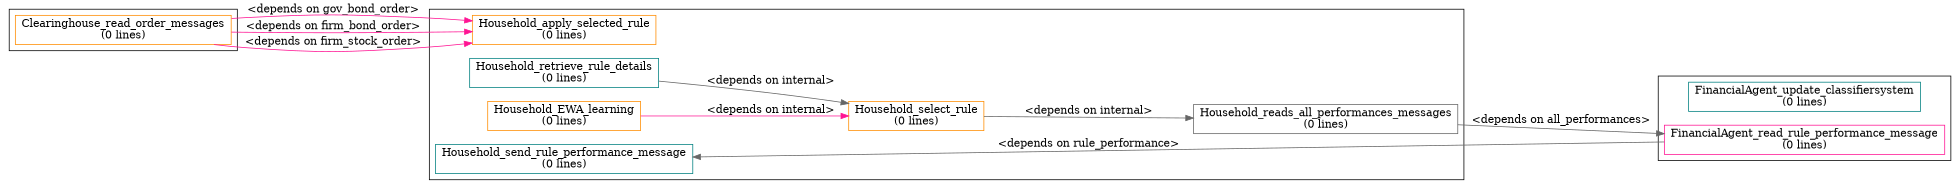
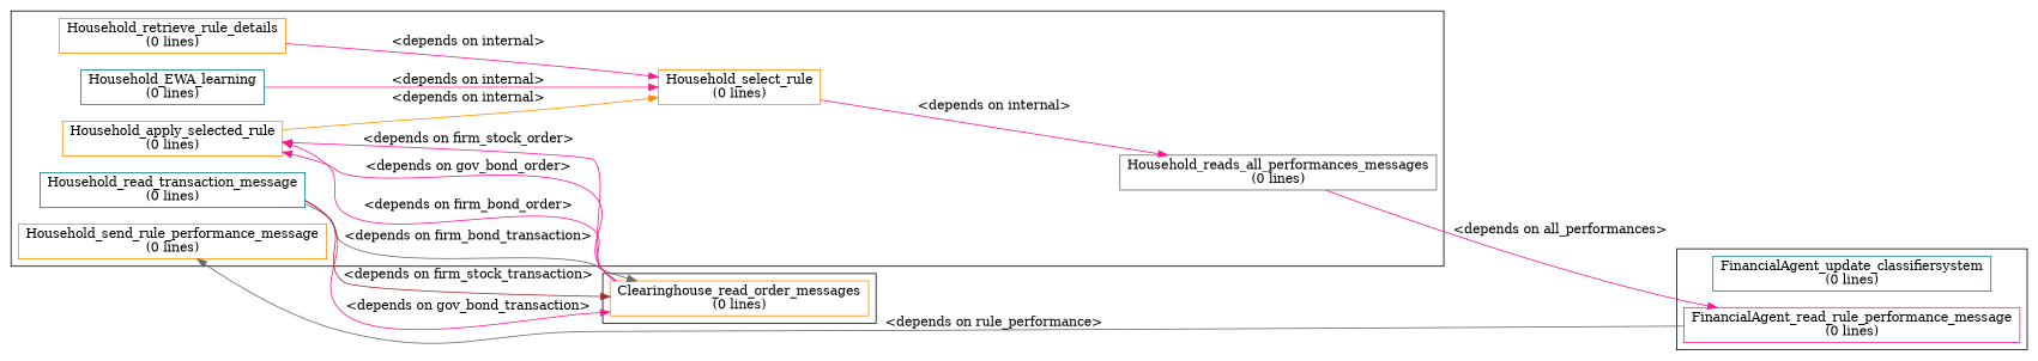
  digraph {
    rankdir=LR
    node [color=darkorange shape=rect]
    edge [color=deeppink]
+   n1 [color=teal height=0.000000 label="Household_read_transaction_message\n(0 lines)"]
    n2 [height=0.000000 label="Household_apply_selected_rule\n(0 lines)"]
-   n3 [color=teal height=0.000000 label="Household_retrieve_rule_details\n(0 lines)"]
-   n4 [height=0.000000 label="Household_EWA_learning\n(0 lines)"]
+   n3 [height=0.000000 label="Household_retrieve_rule_details\n(0 lines)"]
+   n4 [color=teal height=0.000000 label="Household_EWA_learning\n(0 lines)"]
    n5 [height=0.000000 label="Household_select_rule\n(0 lines)"]
    n6 [color=gray40 height=0.000000 label="Household_reads_all_performances_messages\n(0 lines)"]
-   n7 [color=teal height=0.000000 label="Household_send_rule_performance_message\n(0 lines)"]
+   n7 [height=0.000000 label="Household_send_rule_performance_message\n(0 lines)"]
    n8 [color=teal height=0.000000 label="FinancialAgent_update_classifiersystem\n(0 lines)"]
    n9 [color=deeppink height=0.000000 label="FinancialAgent_read_rule_performance_message\n(0 lines)"]
    n10 [height=0.000000 label="Clearinghouse_read_order_messages\n(0 lines)"]
    subgraph cluster_1 {
+     n1
      n2
      n3
      n4
      n5
      n6
      n7
    }
    subgraph cluster_2 {
      n8
      n9
    }
    subgraph cluster_3 {
      n10
    }
-   n3 -> n5 [color=gray40 label="<depends on internal>"]
+   n1 -> n10 [label="<depends on gov_bond_transaction>"]
+   n1 -> n10 [color=gray40 label="<depends on firm_bond_transaction>"]
+   n1 -> n10 [color=brown label="<depends on firm_stock_transaction>"]
+   n2 -> n5 [color=darkorange label="<depends on internal>"]
+   n3 -> n5 [label="<depends on internal>"]
    n4 -> n5 [label="<depends on internal>"]
-   n5 -> n6 [color=gray40 label="<depends on internal>"]
-   n6 -> n9 [color=gray40 label="<depends on all_performances>"]
+   n5 -> n6 [label="<depends on internal>"]
+   n6 -> n9 [label="<depends on all_performances>"]
    n9 -> n7 [color=gray40 label="<depends on rule_performance>"]
    n10 -> n2 [label="<depends on gov_bond_order>"]
    n10 -> n2 [label="<depends on firm_bond_order>"]
    n10 -> n2 [label="<depends on firm_stock_order>"]
  }
